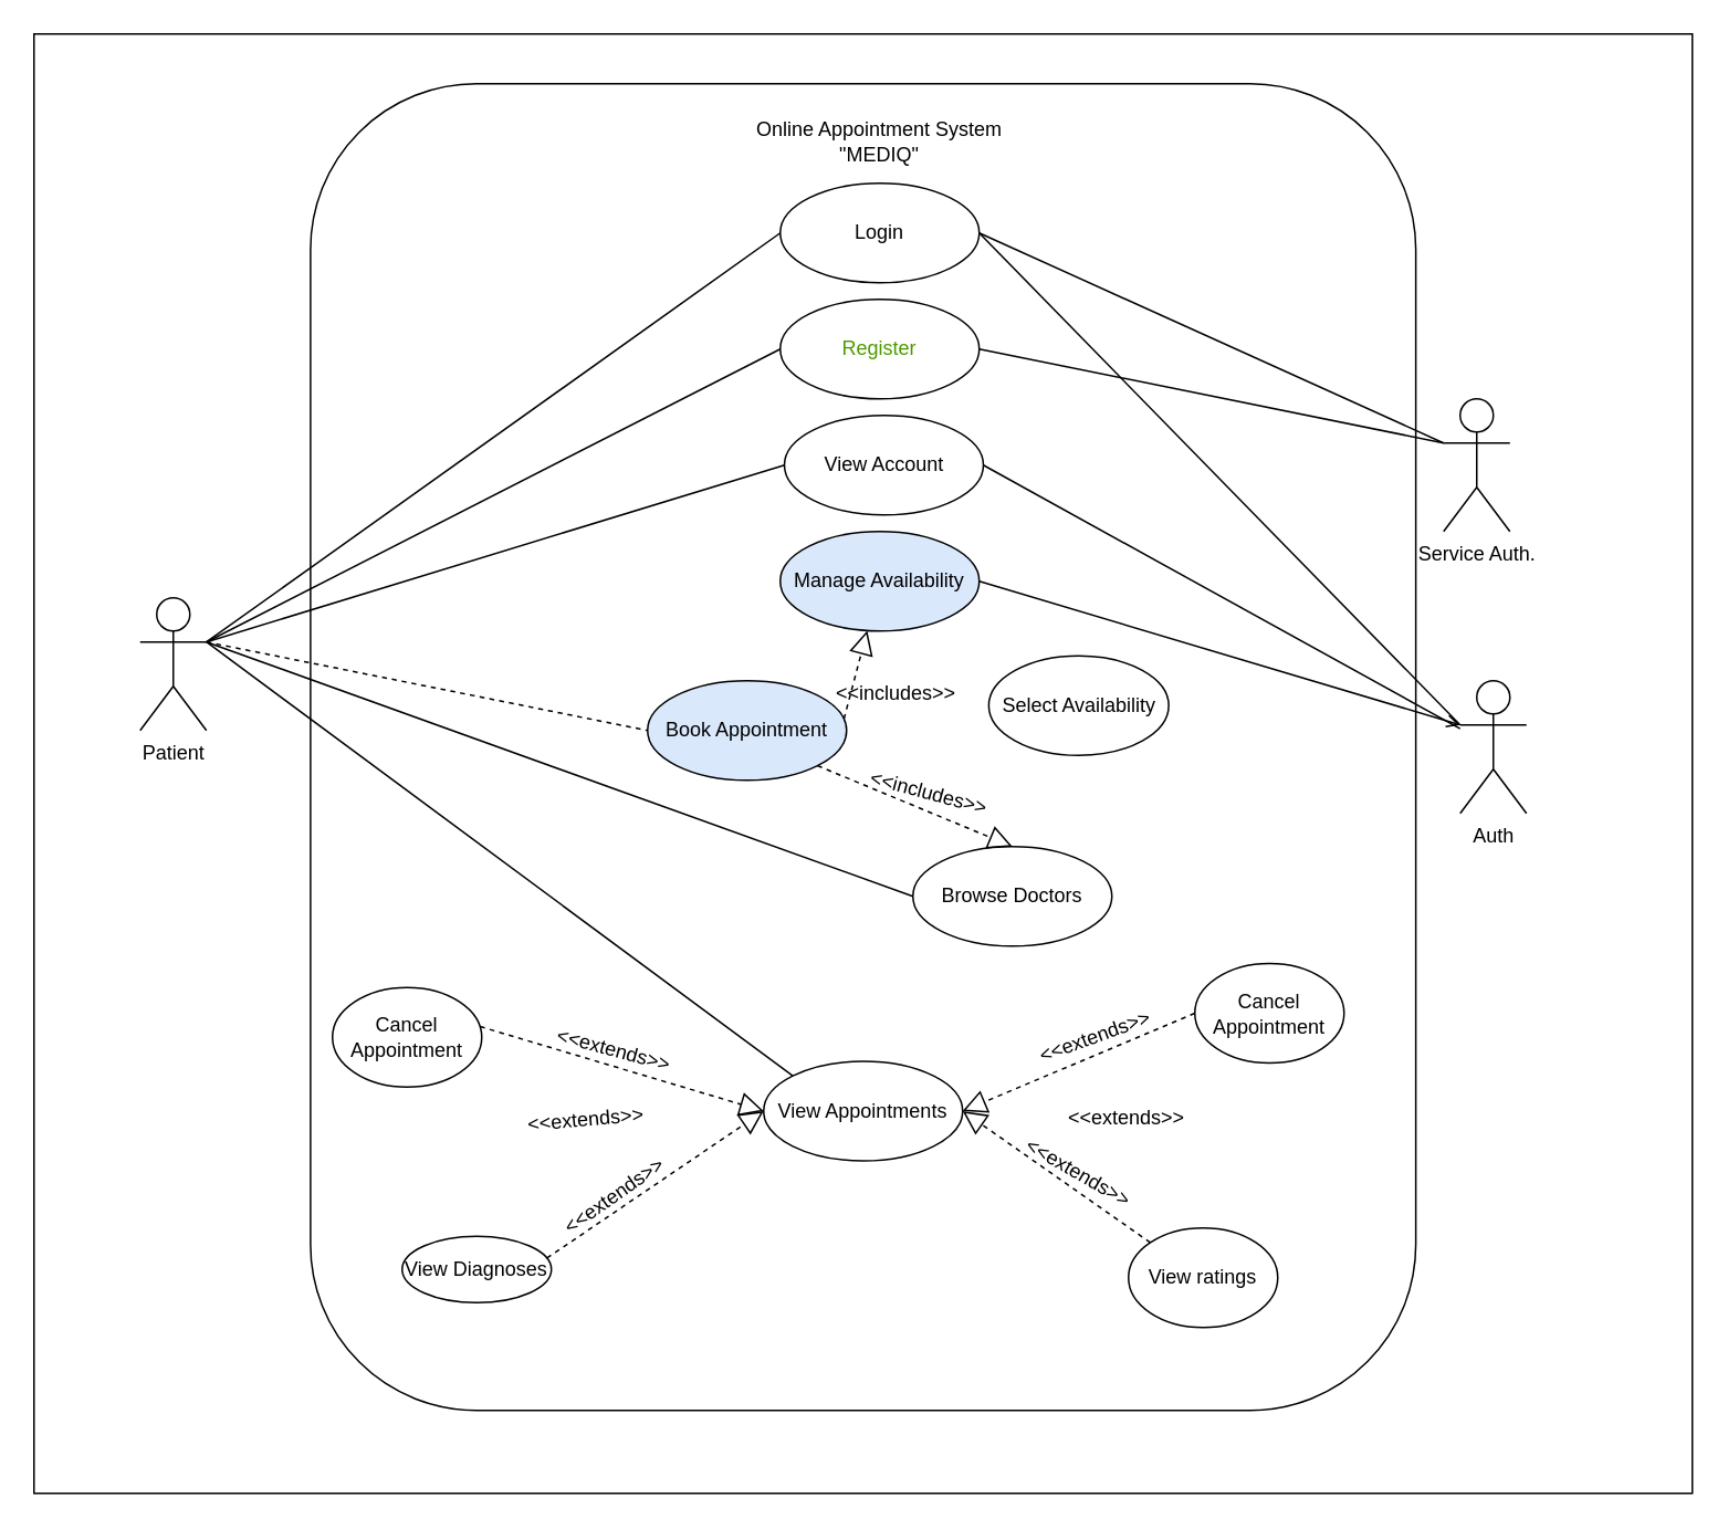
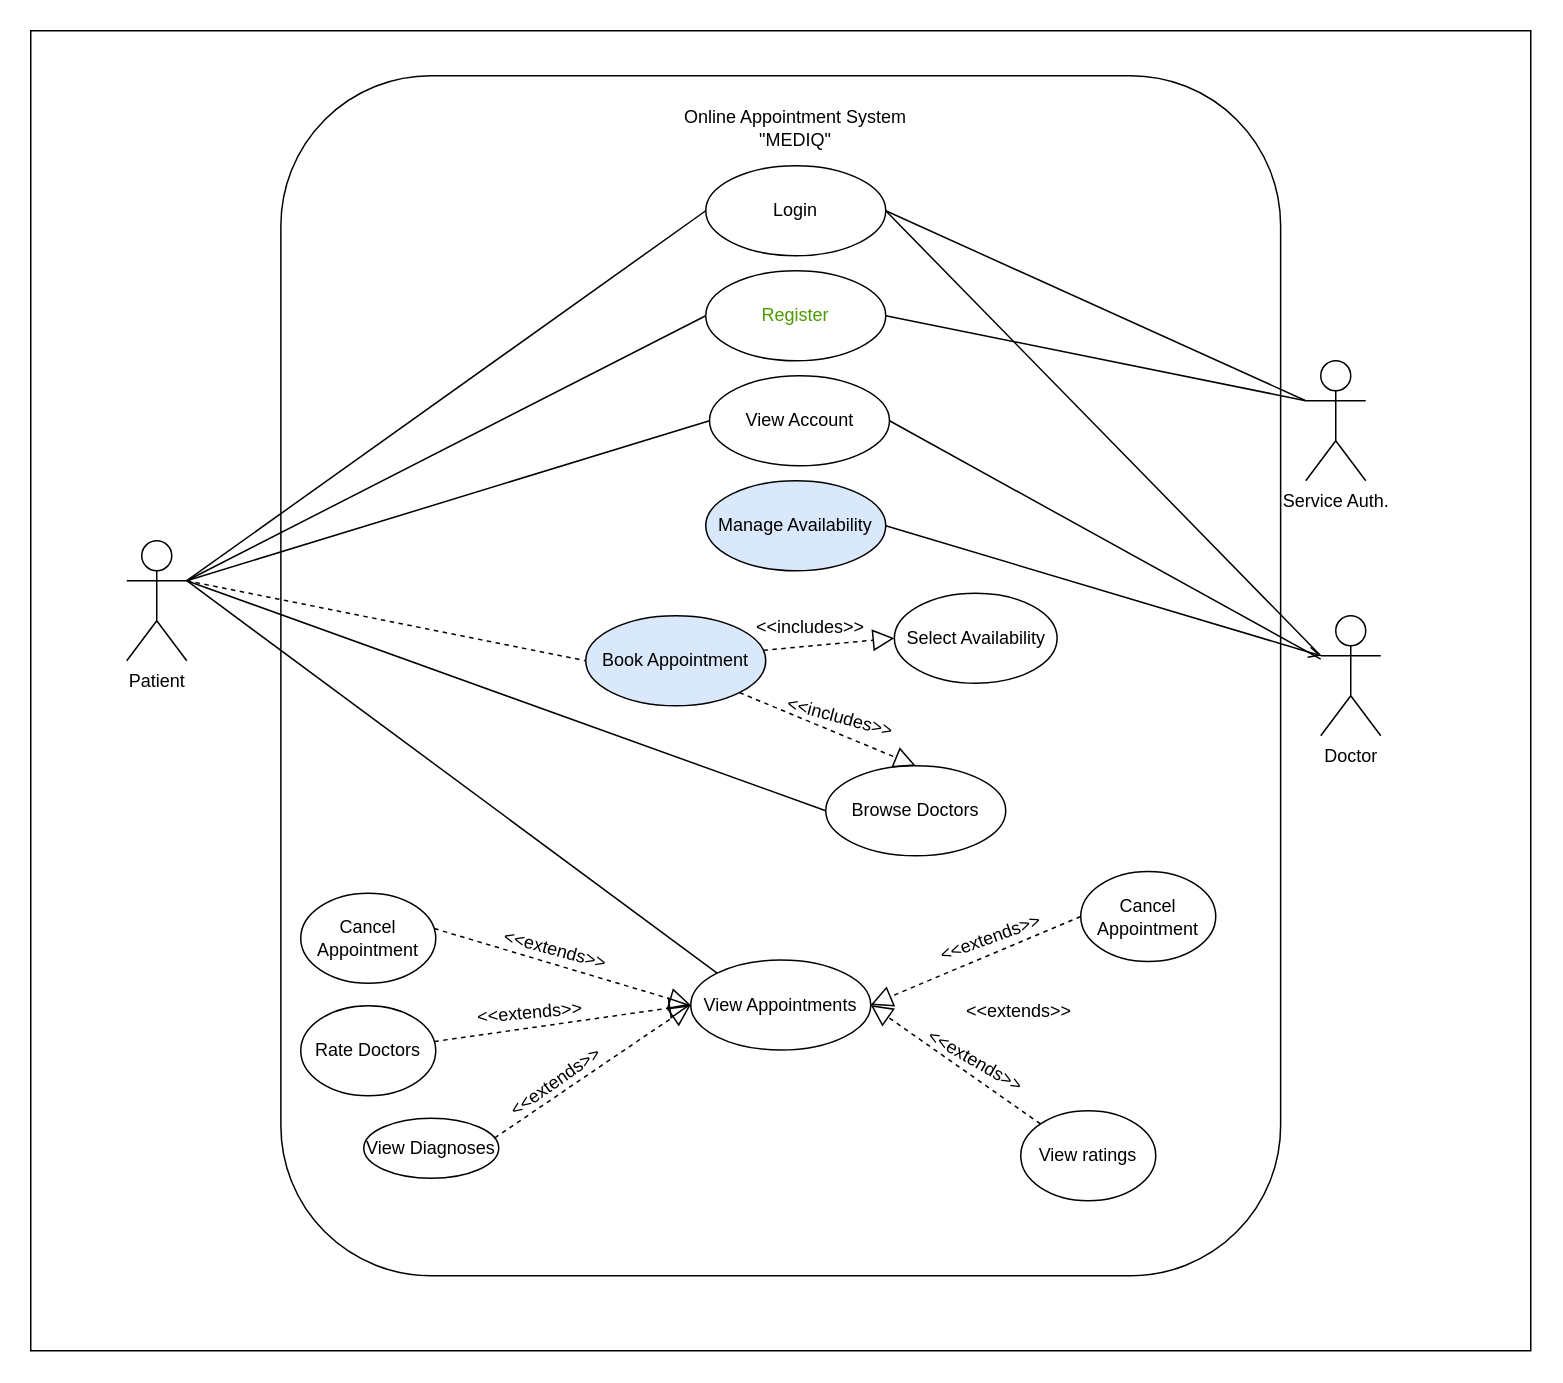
  <mxCell id="0" />
  <mxCell id="1" parent="0" />
  <mxCell id="2" value="" style="rounded=0;whiteSpace=wrap;html=1;" vertex="1" parent="1"><mxGeometry x="20" y="20" width="1000" height="880" as="geometry" /></mxCell>
  <mxCell id="3" value="Patient&lt;div&gt;&lt;br&gt;&lt;/div&gt;" style="shape=umlActor;verticalLabelPosition=bottom;verticalAlign=top;html=1;outlineConnect=0;" vertex="1" parent="1"><mxGeometry x="84" y="360" width="40" height="80" as="geometry" /></mxCell>
- <mxCell id="4" value="Auth" style="shape=umlActor;verticalLabelPosition=bottom;verticalAlign=top;html=1;outlineConnect=0;" vertex="1" parent="1"><mxGeometry x="880" y="410" width="40" height="80" as="geometry" /></mxCell>
+ <mxCell id="4" value="Doctor" style="shape=umlActor;verticalLabelPosition=bottom;verticalAlign=top;html=1;outlineConnect=0;" vertex="1" parent="1"><mxGeometry x="880" y="410" width="40" height="80" as="geometry" /></mxCell>
  <mxCell id="5" value="Service Auth." style="shape=umlActor;verticalLabelPosition=bottom;verticalAlign=top;html=1;outlineConnect=0;" vertex="1" parent="1"><mxGeometry x="870" y="240" width="40" height="80" as="geometry" /></mxCell>
  <mxCell id="6" value="" style="rounded=1;whiteSpace=wrap;html=1;" vertex="1" parent="1"><mxGeometry x="186.75" y="50" width="666.5" height="800" as="geometry" /></mxCell>
  <mxCell id="7" value="Online Appointment System&lt;br&gt;&quot;MEDIQ&quot;" style="text;html=1;align=center;verticalAlign=middle;whiteSpace=wrap;rounded=0;" vertex="1" parent="1"><mxGeometry x="400" y="70" width="260" height="30" as="geometry" /></mxCell>
  <mxCell id="8" value="Login" style="ellipse;whiteSpace=wrap;html=1;strokeColor=#000000;" vertex="1" parent="1"><mxGeometry x="470" y="110" width="120" height="60" as="geometry" /></mxCell>
  <mxCell id="9" value="Browse Doctors" style="ellipse;whiteSpace=wrap;html=1;" vertex="1" parent="1"><mxGeometry x="550" y="510" width="120" height="60" as="geometry" /></mxCell>
  <mxCell id="10" value="View Appointments" style="ellipse;whiteSpace=wrap;html=1;" vertex="1" parent="1"><mxGeometry x="460" y="639.5" width="120" height="60" as="geometry" /></mxCell>
  <mxCell id="11" value="Manage Availability" style="ellipse;whiteSpace=wrap;html=1;fillColor=#dae8fc;" vertex="1" parent="1"><mxGeometry x="470" y="320" width="120" height="60" as="geometry" /></mxCell>
  <mxCell id="12" value="Cancel Appointment" style="ellipse;whiteSpace=wrap;html=1;" vertex="1" parent="1"><mxGeometry x="200" y="595" width="90" height="60" as="geometry" /></mxCell>
  <mxCell id="13" value="" style="endArrow=none;html=1;rounded=0;exitX=0;exitY=0.5;exitDx=0;exitDy=0;entryX=1;entryY=0.333;entryDx=0;entryDy=0;entryPerimeter=0;" edge="1" parent="1" source="8" target="3"><mxGeometry width="50" height="50" relative="1" as="geometry"><mxPoint x="444" y="450" as="sourcePoint" /><mxPoint x="254" y="390" as="targetPoint" /></mxGeometry></mxCell>
  <mxCell id="14" value="" style="endArrow=none;html=1;rounded=0;exitX=1;exitY=0.333;exitDx=0;exitDy=0;exitPerimeter=0;entryX=0;entryY=0.5;entryDx=0;entryDy=0;dashed=1;" edge="1" parent="1" source="3" target="24"><mxGeometry width="50" height="50" relative="1" as="geometry"><mxPoint x="444" y="450" as="sourcePoint" /><mxPoint x="494" y="400" as="targetPoint" /></mxGeometry></mxCell>
  <mxCell id="15" value="" style="endArrow=none;html=1;rounded=0;exitX=1;exitY=0.333;exitDx=0;exitDy=0;exitPerimeter=0;entryX=0;entryY=0;entryDx=0;entryDy=0;" edge="1" parent="1" source="3" target="10"><mxGeometry width="50" height="50" relative="1" as="geometry"><mxPoint x="444" y="450" as="sourcePoint" /><mxPoint x="494" y="400" as="targetPoint" /></mxGeometry></mxCell>
  <mxCell id="16" value="" style="endArrow=none;html=1;rounded=0;exitX=1;exitY=0.5;exitDx=0;exitDy=0;entryX=0;entryY=0.333;entryDx=0;entryDy=0;entryPerimeter=0;" edge="1" parent="1" source="8" target="4"><mxGeometry width="50" height="50" relative="1" as="geometry"><mxPoint x="444" y="450" as="sourcePoint" /><mxPoint x="494" y="400" as="targetPoint" /></mxGeometry></mxCell>
  <mxCell id="17" value="" style="endArrow=open;html=1;rounded=0;entryX=0;entryY=0.333;entryDx=0;entryDy=0;entryPerimeter=0;exitX=1;exitY=0.5;exitDx=0;exitDy=0;" edge="1" parent="1" source="11" target="4"><mxGeometry width="50" height="50" relative="1" as="geometry"><mxPoint x="444" y="450" as="sourcePoint" /><mxPoint x="494" y="400" as="targetPoint" /></mxGeometry></mxCell>
  <mxCell id="18" value="" style="endArrow=block;dashed=1;endFill=0;endSize=12;html=1;rounded=0;exitX=0.989;exitY=0.392;exitDx=0;exitDy=0;entryX=0;entryY=0.5;entryDx=0;entryDy=0;exitPerimeter=0;" edge="1" parent="1" source="12" target="10"><mxGeometry width="160" relative="1" as="geometry"><mxPoint x="204" y="510" as="sourcePoint" /><mxPoint x="364" y="510" as="targetPoint" /></mxGeometry></mxCell>
  <mxCell id="19" value="" style="endArrow=none;html=1;rounded=0;entryX=0;entryY=0.333;entryDx=0;entryDy=0;entryPerimeter=0;exitX=1;exitY=0.5;exitDx=0;exitDy=0;" edge="1" parent="1" source="8" target="5"><mxGeometry width="50" height="50" relative="1" as="geometry"><mxPoint x="444" y="450" as="sourcePoint" /><mxPoint x="494" y="400" as="targetPoint" /></mxGeometry></mxCell>
  <mxCell id="20" value="" style="endArrow=none;html=1;rounded=0;exitX=1;exitY=0.333;exitDx=0;exitDy=0;exitPerimeter=0;entryX=0;entryY=0.5;entryDx=0;entryDy=0;" edge="1" parent="1" source="3" target="23"><mxGeometry width="50" height="50" relative="1" as="geometry"><mxPoint x="134" y="397" as="sourcePoint" /><mxPoint x="400" y="490" as="targetPoint" /></mxGeometry></mxCell>
  <mxCell id="21" value="" style="endArrow=none;html=1;rounded=0;entryX=0;entryY=0.333;entryDx=0;entryDy=0;entryPerimeter=0;exitX=1;exitY=0.5;exitDx=0;exitDy=0;" edge="1" parent="1" source="23" target="5"><mxGeometry width="50" height="50" relative="1" as="geometry"><mxPoint x="524" y="330" as="sourcePoint" /><mxPoint x="694" y="347" as="targetPoint" /></mxGeometry></mxCell>
  <mxCell id="22" value="Select Availability" style="ellipse;whiteSpace=wrap;html=1;strokeColor=#000000;" vertex="1" parent="1"><mxGeometry x="595.75" y="395" width="108.5" height="60" as="geometry" /></mxCell>
  <mxCell id="23" value="&lt;font style=&quot;color: rgb(77, 153, 0);&quot;&gt;Register&lt;/font&gt;" style="ellipse;whiteSpace=wrap;html=1;strokeColor=#000000;" vertex="1" parent="1"><mxGeometry x="470" y="180" width="120" height="60" as="geometry" /></mxCell>
  <mxCell id="24" value="Book Appointment" style="ellipse;whiteSpace=wrap;html=1;strokeColor=#000000;fillColor=#dae8fc;" vertex="1" parent="1"><mxGeometry x="390" y="410" width="120" height="60" as="geometry" /></mxCell>
  <mxCell id="25" value="" style="endArrow=block;dashed=1;endFill=0;endSize=12;html=1;rounded=0;exitX=1;exitY=1;exitDx=0;exitDy=0;entryX=0.5;entryY=0;entryDx=0;entryDy=0;" edge="1" parent="1" source="24" target="9"><mxGeometry width="160" relative="1" as="geometry"><mxPoint x="505" y="480" as="sourcePoint" /><mxPoint x="610" y="420" as="targetPoint" /></mxGeometry></mxCell>
- <mxCell id="26" value="" style="endArrow=block;dashed=1;endFill=0;endSize=12;html=1;rounded=0;exitX=0.987;exitY=0.384;exitDx=0;exitDy=0;exitPerimeter=0;" edge="1" parent="1" source="24" target="11"><mxGeometry width="160" relative="1" as="geometry"><mxPoint x="530" y="390" as="sourcePoint" /><mxPoint x="380" y="430" as="targetPoint" /></mxGeometry></mxCell>
+ <mxCell id="26" value="" style="endArrow=block;dashed=1;endFill=0;endSize=12;html=1;rounded=0;exitX=0.987;exitY=0.384;exitDx=0;exitDy=0;entryX=0;entryY=0.5;entryDx=0;entryDy=0;exitPerimeter=0;" edge="1" parent="1" source="24" target="22"><mxGeometry width="160" relative="1" as="geometry"><mxPoint x="530" y="390" as="sourcePoint" /><mxPoint x="380" y="430" as="targetPoint" /></mxGeometry></mxCell>
  <mxCell id="27" value="&amp;lt;&amp;lt;includes&lt;span style=&quot;background-color: transparent;&quot;&gt;&amp;gt;&amp;gt;&lt;/span&gt;" style="text;html=1;align=center;verticalAlign=middle;whiteSpace=wrap;rounded=0;rotation=0;" vertex="1" parent="1"><mxGeometry x="510" y="410" width="60" height="15" as="geometry" /></mxCell>
  <mxCell id="28" value="&amp;lt;&amp;lt;includes&amp;gt;&amp;gt;" style="text;html=1;align=center;verticalAlign=middle;whiteSpace=wrap;rounded=0;rotation=15;" vertex="1" parent="1"><mxGeometry x="530" y="470" width="60" height="15" as="geometry" /></mxCell>
  <mxCell id="29" value="&amp;lt;&amp;lt;extends&amp;gt;&amp;gt;" style="text;html=1;align=center;verticalAlign=middle;whiteSpace=wrap;rounded=0;rotation=15;" vertex="1" parent="1"><mxGeometry x="340" y="625" width="60" height="15" as="geometry" /></mxCell>
  <mxCell id="30" value="&amp;lt;&amp;lt;extends&amp;gt;&amp;gt;" style="text;html=1;align=center;verticalAlign=middle;whiteSpace=wrap;rounded=0;rotation=0;" vertex="1" parent="1"><mxGeometry x="649" y="666" width="60" height="15" as="geometry" /></mxCell>
  <mxCell id="31" value="Cancel Appointment" style="ellipse;whiteSpace=wrap;html=1;" vertex="1" parent="1"><mxGeometry x="720" y="580.5" width="90" height="60" as="geometry" /></mxCell>
  <mxCell id="32" value="" style="endArrow=block;dashed=1;endFill=0;endSize=12;html=1;rounded=0;entryX=1;entryY=0.5;entryDx=0;entryDy=0;exitX=0;exitY=0.5;exitDx=0;exitDy=0;" edge="1" parent="1" source="31" target="10"><mxGeometry width="160" relative="1" as="geometry"><mxPoint x="730" y="820" as="sourcePoint" /><mxPoint x="592.5" y="808" as="targetPoint" /></mxGeometry></mxCell>
  <mxCell id="33" value="&amp;lt;&amp;lt;extends&amp;gt;&amp;gt;" style="text;html=1;align=center;verticalAlign=middle;whiteSpace=wrap;rounded=0;rotation=-20;" vertex="1" parent="1"><mxGeometry x="630" y="617" width="60" height="15" as="geometry" /></mxCell>
  <mxCell id="34" value="" style="endArrow=none;html=1;rounded=0;exitX=0;exitY=0.5;exitDx=0;exitDy=0;entryX=1;entryY=0.333;entryDx=0;entryDy=0;entryPerimeter=0;" edge="1" parent="1" source="9" target="3"><mxGeometry width="50" height="50" relative="1" as="geometry"><mxPoint x="470" y="240" as="sourcePoint" /><mxPoint x="134" y="397" as="targetPoint" /></mxGeometry></mxCell>
+ <mxCell id="35" value="Rate Doctors" style="ellipse;whiteSpace=wrap;html=1;" vertex="1" parent="1"><mxGeometry x="200" y="670" width="90" height="60" as="geometry" /></mxCell>
+ <mxCell id="36" value="" style="endArrow=block;dashed=1;endFill=0;endSize=12;html=1;rounded=0;entryX=0;entryY=0.5;entryDx=0;entryDy=0;" edge="1" parent="1" source="35" target="10"><mxGeometry width="160" relative="1" as="geometry"><mxPoint x="299" y="629" as="sourcePoint" /><mxPoint x="490" y="635" as="targetPoint" /></mxGeometry></mxCell>
  <mxCell id="37" value="&amp;lt;&amp;lt;extends&amp;gt;&amp;gt;" style="text;html=1;align=center;verticalAlign=middle;whiteSpace=wrap;rounded=0;rotation=-5;" vertex="1" parent="1"><mxGeometry x="322.5" y="667" width="60" height="15" as="geometry" /></mxCell>
  <mxCell id="38" value="View Diagnoses" style="ellipse;whiteSpace=wrap;html=1;" vertex="1" parent="1"><mxGeometry x="242" y="745" width="90" height="40" as="geometry" /></mxCell>
  <mxCell id="39" value="" style="endArrow=block;dashed=1;endFill=0;endSize=12;html=1;rounded=0;entryX=0;entryY=0.5;entryDx=0;entryDy=0;exitX=0.97;exitY=0.329;exitDx=0;exitDy=0;exitPerimeter=0;" edge="1" parent="1" source="38" target="10"><mxGeometry width="160" relative="1" as="geometry"><mxPoint x="296" y="697" as="sourcePoint" /><mxPoint x="490" y="635" as="targetPoint" /></mxGeometry></mxCell>
  <mxCell id="40" value="&amp;lt;&amp;lt;extends&amp;gt;&amp;gt;" style="text;html=1;align=center;verticalAlign=middle;whiteSpace=wrap;rounded=0;rotation=-35;" vertex="1" parent="1"><mxGeometry x="340" y="713" width="60" height="15" as="geometry" /></mxCell>
  <mxCell id="41" value="View ratings" style="ellipse;whiteSpace=wrap;html=1;" vertex="1" parent="1"><mxGeometry x="680" y="740" width="90" height="60" as="geometry" /></mxCell>
  <mxCell id="42" value="" style="endArrow=block;dashed=1;endFill=0;endSize=12;html=1;rounded=0;entryX=1;entryY=0.5;entryDx=0;entryDy=0;exitX=0;exitY=0;exitDx=0;exitDy=0;" edge="1" parent="1" source="41" target="10"><mxGeometry width="160" relative="1" as="geometry"><mxPoint x="730" y="702" as="sourcePoint" /><mxPoint x="600" y="647" as="targetPoint" /></mxGeometry></mxCell>
  <mxCell id="43" value="&amp;lt;&amp;lt;extends&amp;gt;&amp;gt;" style="text;html=1;align=center;verticalAlign=middle;whiteSpace=wrap;rounded=0;rotation=30;" vertex="1" parent="1"><mxGeometry x="620" y="699.5" width="60" height="15" as="geometry" /></mxCell>
  <mxCell id="44" value="View Account" style="ellipse;whiteSpace=wrap;html=1;strokeColor=#000000;" vertex="1" parent="1"><mxGeometry x="472.5" y="250" width="120" height="60" as="geometry" /></mxCell>
  <mxCell id="45" value="" style="endArrow=none;html=1;rounded=0;exitX=1;exitY=0.333;exitDx=0;exitDy=0;exitPerimeter=0;entryX=0;entryY=0.5;entryDx=0;entryDy=0;" edge="1" parent="1" source="3" target="44"><mxGeometry width="50" height="50" relative="1" as="geometry"><mxPoint x="134" y="397" as="sourcePoint" /><mxPoint x="480" y="240" as="targetPoint" /></mxGeometry></mxCell>
  <mxCell id="46" value="" style="endArrow=none;html=1;rounded=0;entryX=1;entryY=0.5;entryDx=0;entryDy=0;" edge="1" parent="1" source="4" target="44"><mxGeometry width="50" height="50" relative="1" as="geometry"><mxPoint x="144" y="407" as="sourcePoint" /><mxPoint x="490" y="250" as="targetPoint" /></mxGeometry></mxCell>
